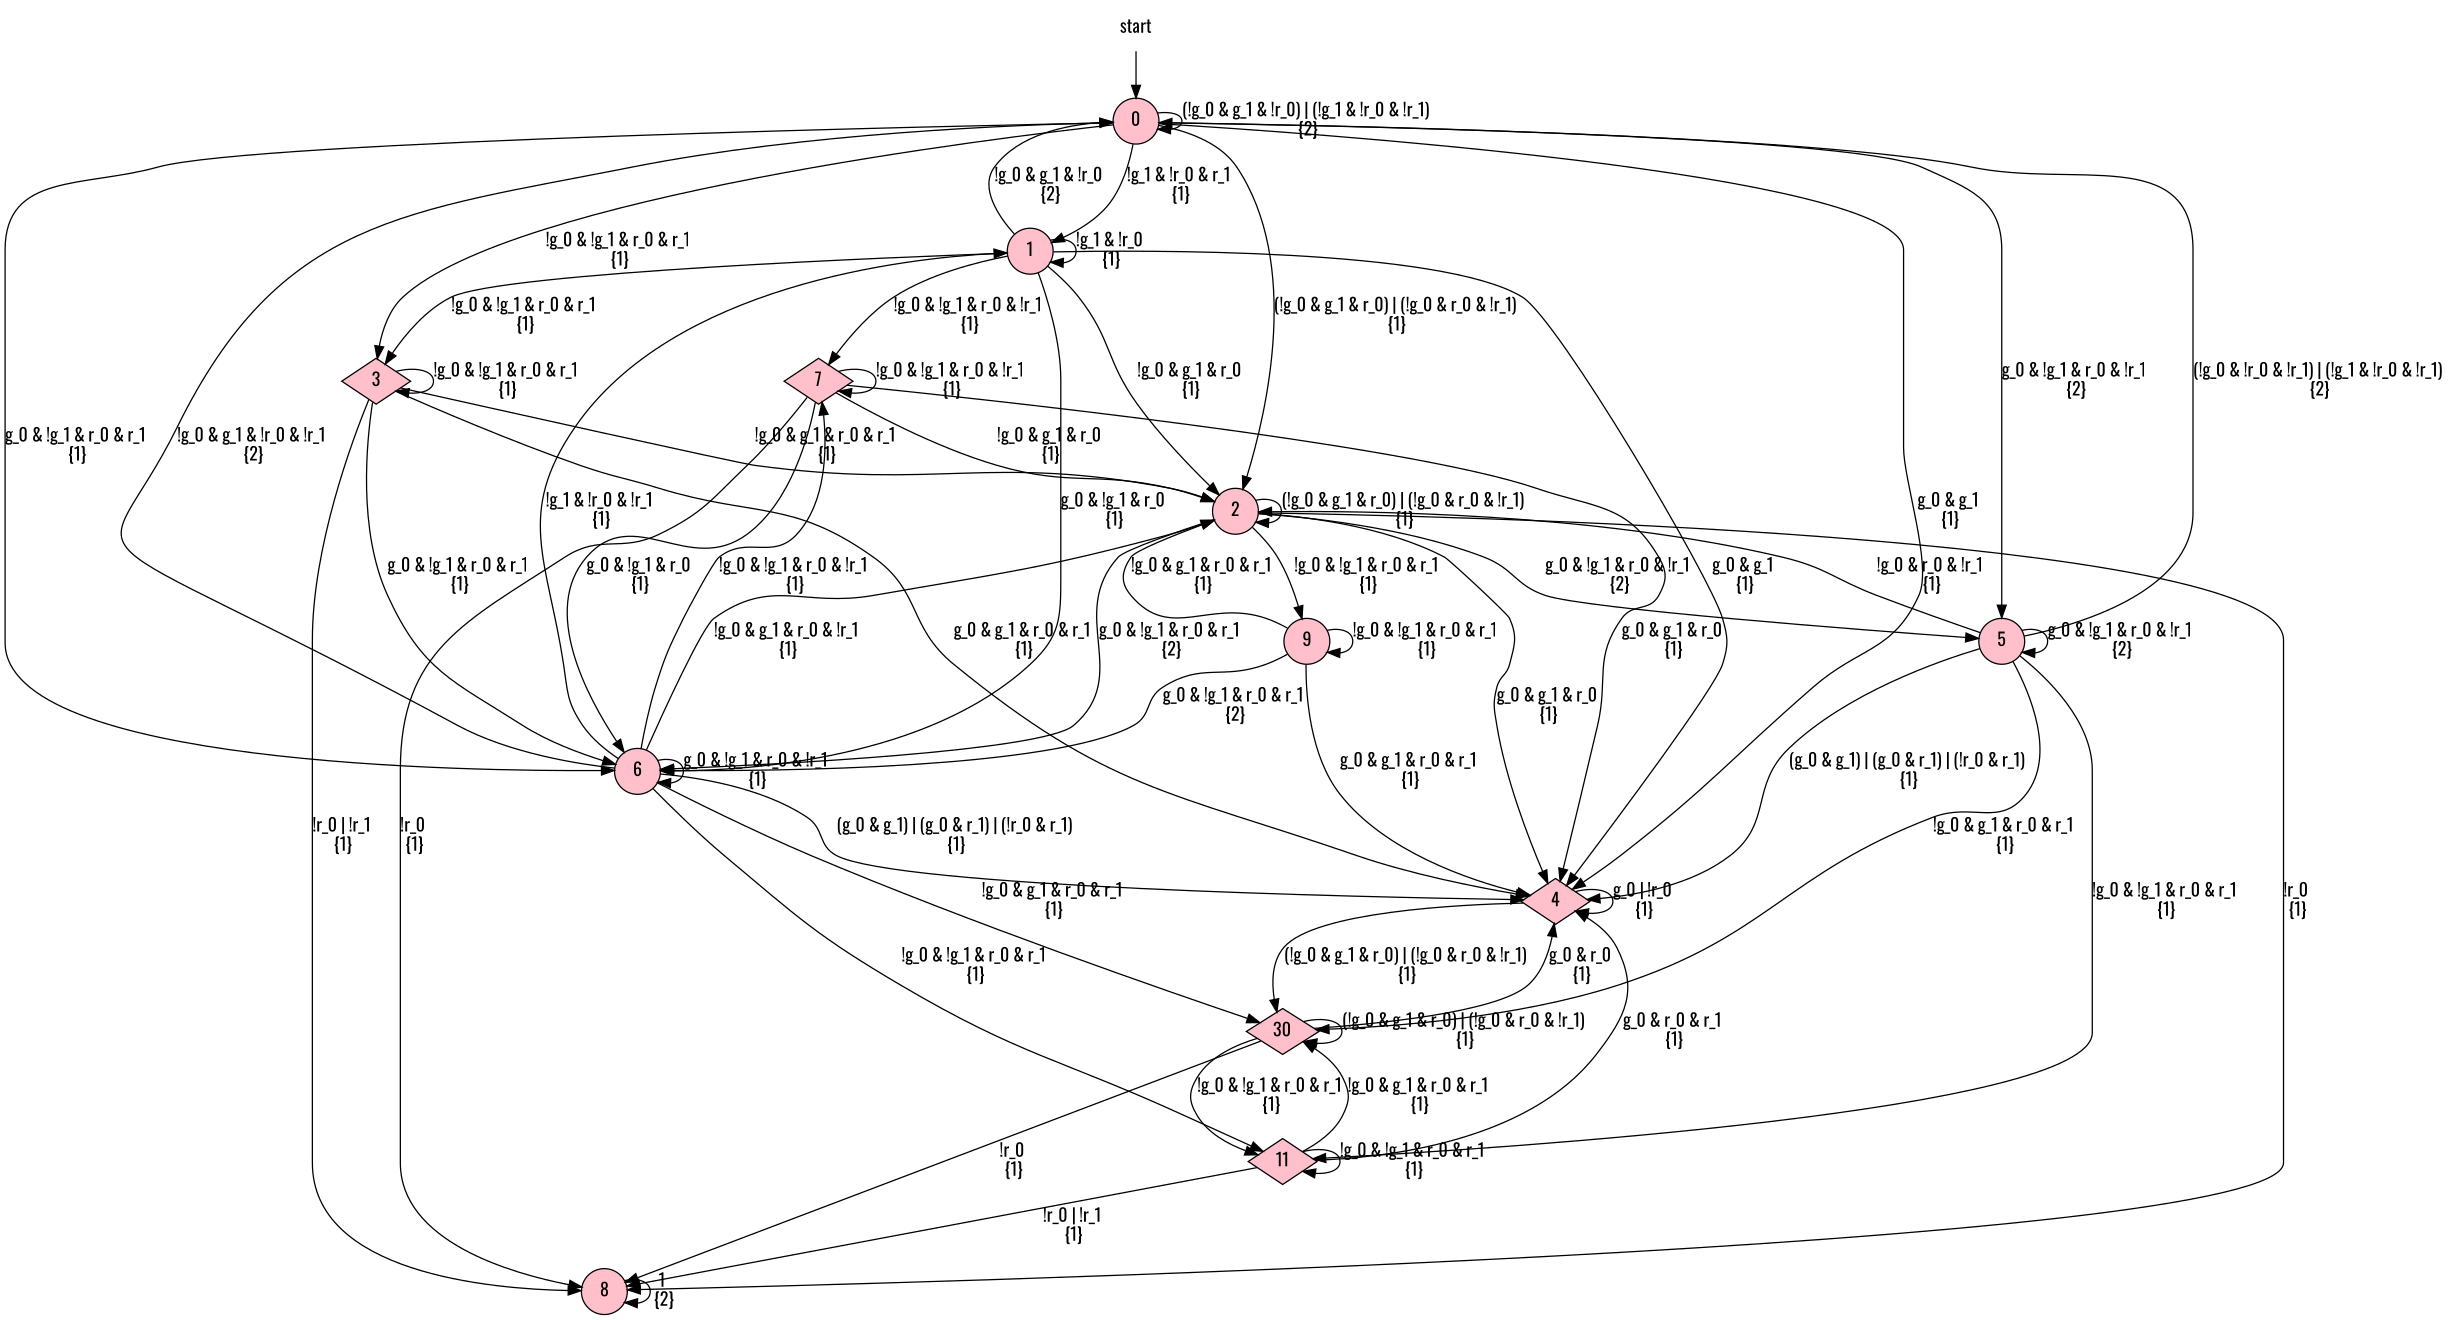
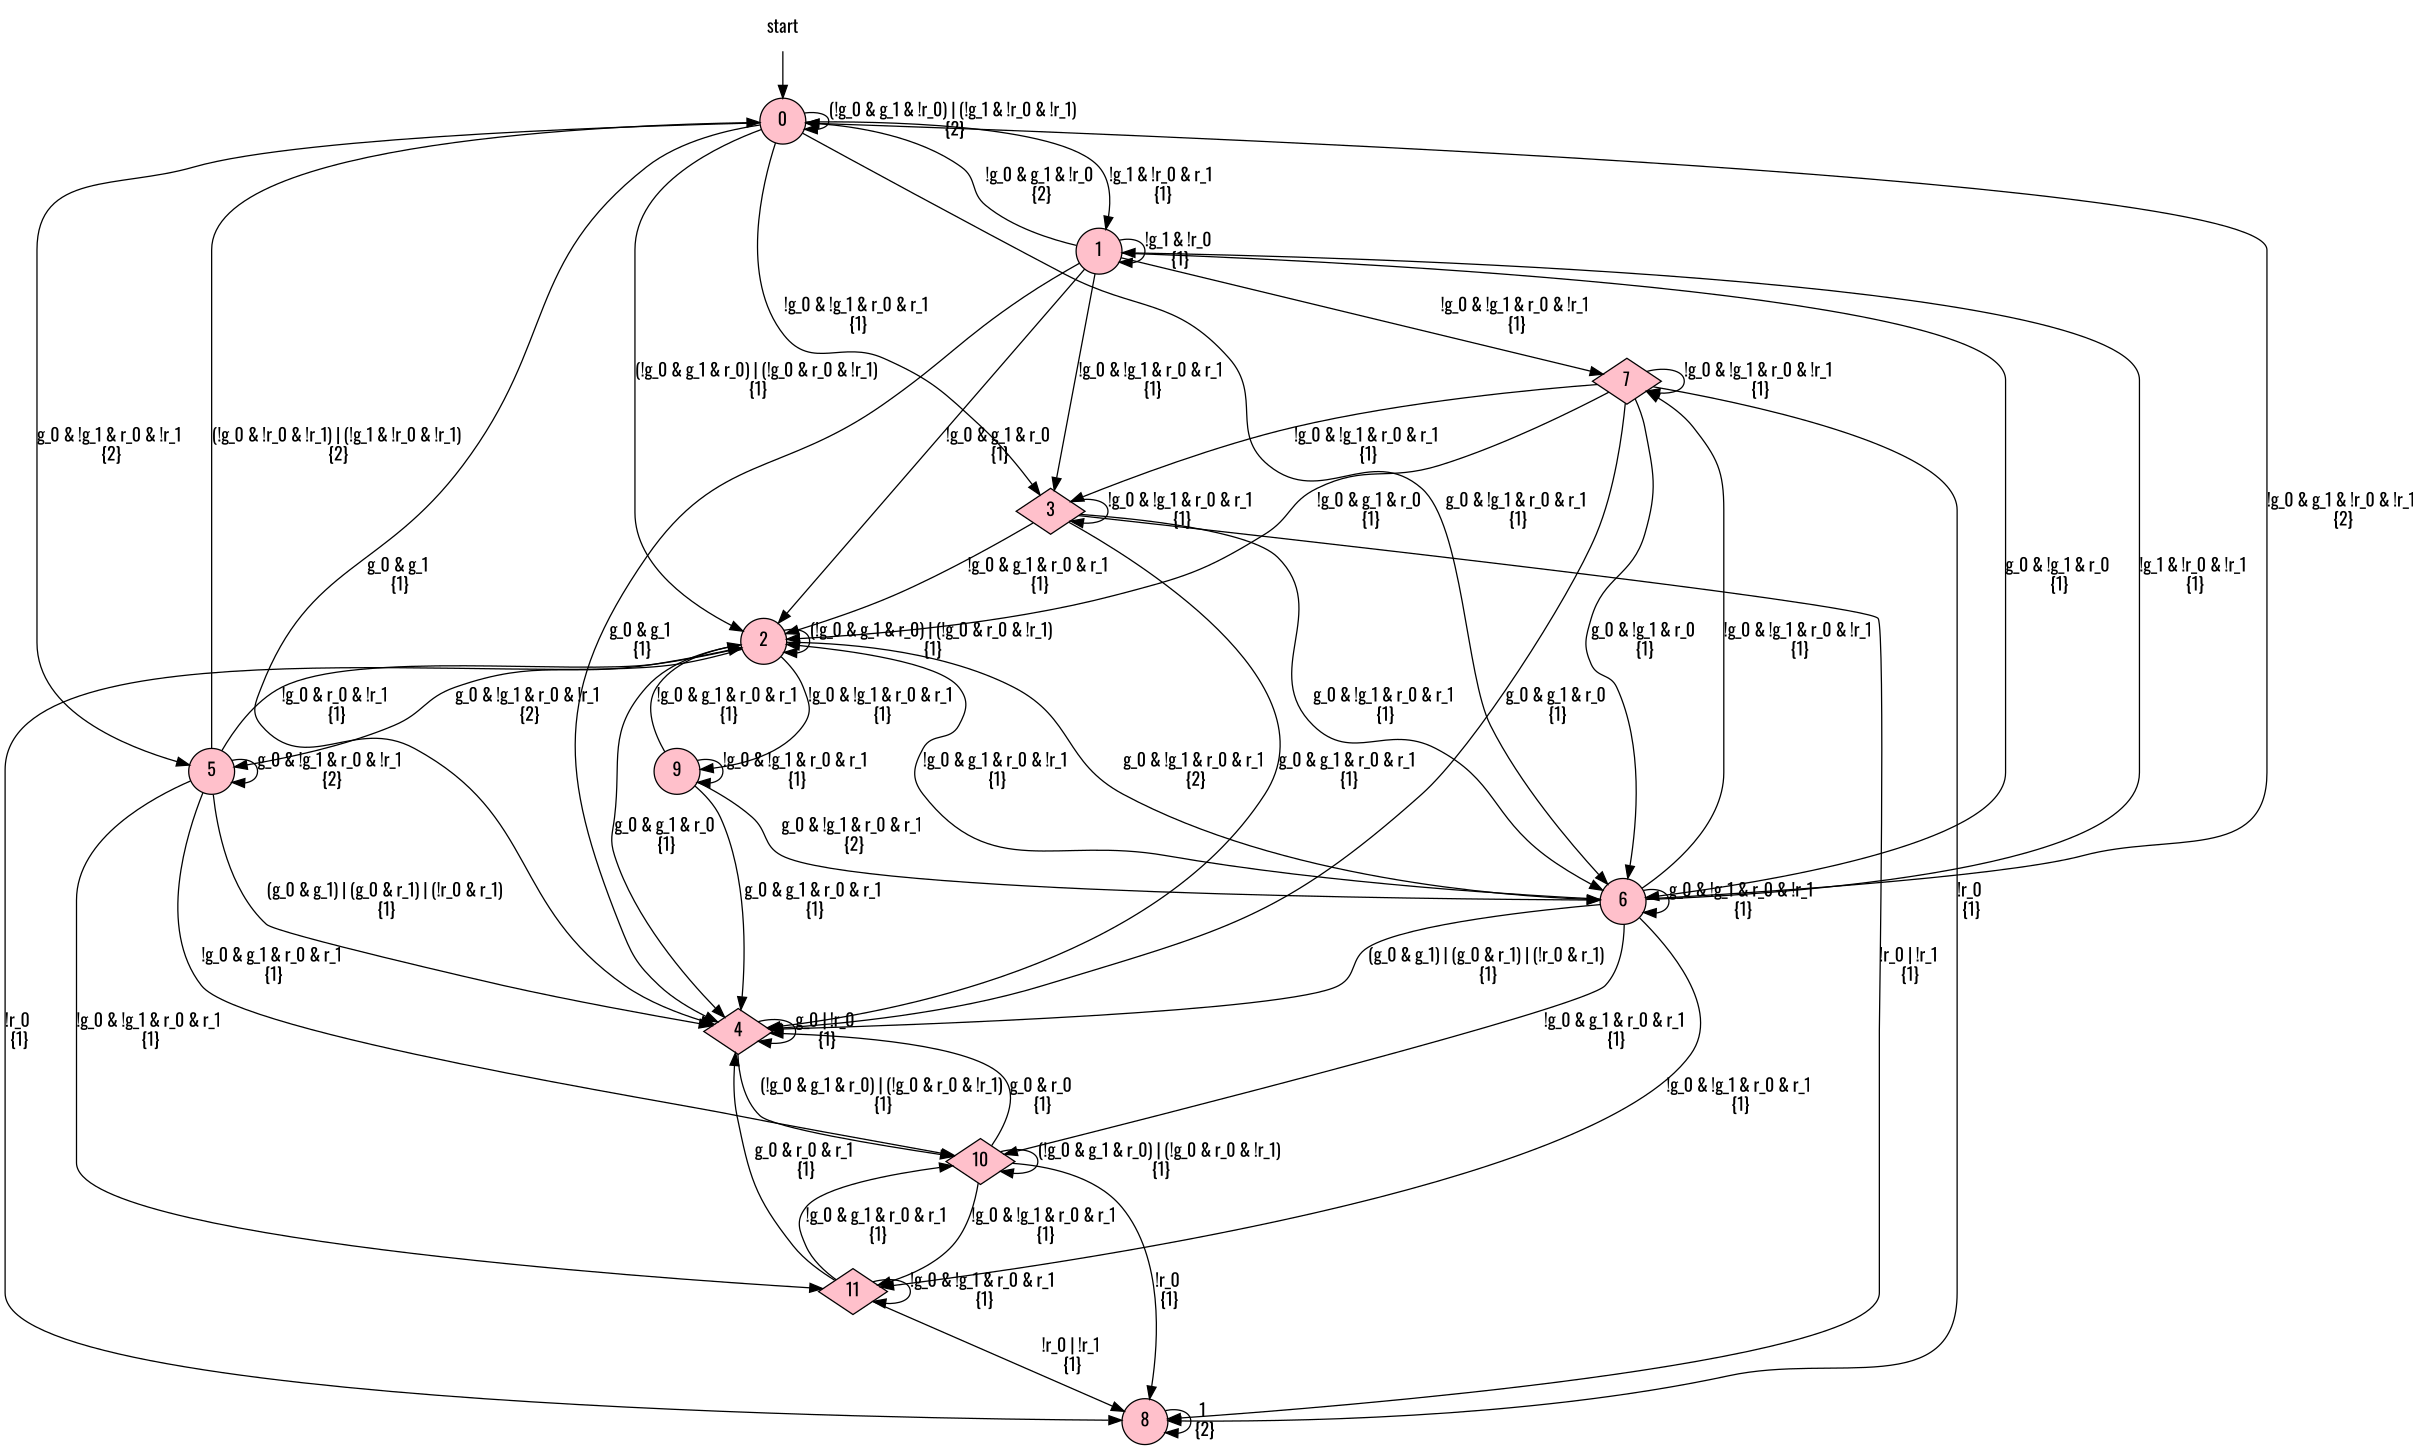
  digraph {
    fontname=Oswald
    node [fontname=Oswald shape=circle fillcolor=pink peripheries=1 style=filled]
    edge [fontname=Oswald]
    start [shape=none fillcolor="" peripheries="" style=""]
    0
    1
    2
    3 [shape=diamond]
    4 [shape=diamond]
    5
    6
    7 [shape=diamond]
    8
    9
-   10 [shape=diamond label=30]
+   10 [shape=diamond]
    11 [shape=diamond]
    start -> 0
    0 -> 0 [label="(!g_0 & g_1 & !r_0) | (!g_1 & !r_0 & !r_1)\n {2}"]
    0 -> 1 [label="!g_1 & !r_0 & r_1\n {1}"]
    0 -> 2 [label="(!g_0 & g_1 & r_0) | (!g_0 & r_0 & !r_1)\n {1}"]
    0 -> 3 [label="!g_0 & !g_1 & r_0 & r_1\n {1}"]
    0 -> 4 [label="g_0 & g_1\n {1}"]
    0 -> 5 [label="g_0 & !g_1 & r_0 & !r_1\n {2}"]
    0 -> 6 [label="g_0 & !g_1 & r_0 & r_1\n {1}"]
    1 -> 0 [label="!g_0 & g_1 & !r_0\n {2}"]
    1 -> 1 [label="!g_1 & !r_0\n {1}"]
    1 -> 2 [label="!g_0 & g_1 & r_0\n {1}"]
    1 -> 3 [label="!g_0 & !g_1 & r_0 & r_1\n {1}"]
    1 -> 4 [label="g_0 & g_1\n {1}"]
    1 -> 6 [label="g_0 & !g_1 & r_0\n {1}"]
    1 -> 7 [label="!g_0 & !g_1 & r_0 & !r_1\n {1}"]
    2 -> 2 [label="(!g_0 & g_1 & r_0) | (!g_0 & r_0 & !r_1)\n {1}"]
    2 -> 4 [label="g_0 & g_1 & r_0\n {1}"]
    2 -> 5 [label="g_0 & !g_1 & r_0 & !r_1\n {2}"]
    2 -> 6 [label="g_0 & !g_1 & r_0 & r_1\n {2}"]
    2 -> 8 [label="!r_0\n {1}"]
    2 -> 9 [label="!g_0 & !g_1 & r_0 & r_1\n {1}"]
    3 -> 2 [label="!g_0 & g_1 & r_0 & r_1\n {1}"]
    3 -> 3 [label="!g_0 & !g_1 & r_0 & r_1\n {1}"]
    3 -> 4 [label="g_0 & g_1 & r_0 & r_1\n {1}"]
    3 -> 6 [label="g_0 & !g_1 & r_0 & r_1\n {1}"]
    3 -> 8 [label="!r_0 | !r_1\n {1}"]
    4 -> 4 [label="g_0 | !r_0\n {1}"]
    4 -> 10 [label="(!g_0 & g_1 & r_0) | (!g_0 & r_0 & !r_1)\n {1}"]
    5 -> 0 [label="(!g_0 & !r_0 & !r_1) | (!g_1 & !r_0 & !r_1)\n {2}"]
    5 -> 2 [label="!g_0 & r_0 & !r_1\n {1}"]
    5 -> 4 [label="(g_0 & g_1) | (g_0 & r_1) | (!r_0 & r_1)\n {1}"]
    5 -> 5 [label="g_0 & !g_1 & r_0 & !r_1\n {2}"]
    5 -> 10 [label="!g_0 & g_1 & r_0 & r_1\n {1}"]
    5 -> 11 [label="!g_0 & !g_1 & r_0 & r_1\n {1}"]
    6 -> 0 [label="!g_0 & g_1 & !r_0 & !r_1\n {2}"]
    6 -> 1 [label="!g_1 & !r_0 & !r_1\n {1}"]
    6 -> 2 [label="!g_0 & g_1 & r_0 & !r_1\n {1}"]
    6 -> 4 [label="(g_0 & g_1) | (g_0 & r_1) | (!r_0 & r_1)\n {1}"]
    6 -> 6 [label="g_0 & !g_1 & r_0 & !r_1\n {1}"]
    6 -> 7 [label="!g_0 & !g_1 & r_0 & !r_1\n {1}"]
    6 -> 10 [label="!g_0 & g_1 & r_0 & r_1\n {1}"]
    6 -> 11 [label="!g_0 & !g_1 & r_0 & r_1\n {1}"]
    7 -> 2 [label="!g_0 & g_1 & r_0\n {1}"]
+   7 -> 3 [label="!g_0 & !g_1 & r_0 & r_1\n {1}"]
    7 -> 4 [label="g_0 & g_1 & r_0\n {1}"]
    7 -> 6 [label="g_0 & !g_1 & r_0\n {1}"]
    7 -> 7 [label="!g_0 & !g_1 & r_0 & !r_1\n {1}"]
    7 -> 8 [label="!r_0\n {1}"]
    8 -> 8 [label="1\n {2}"]
    9 -> 2 [label="!g_0 & g_1 & r_0 & r_1\n {1}"]
    9 -> 4 [label="g_0 & g_1 & r_0 & r_1\n {1}"]
    9 -> 6 [label="g_0 & !g_1 & r_0 & r_1\n {2}"]
    9 -> 9 [label="!g_0 & !g_1 & r_0 & r_1\n {1}"]
    10 -> 4 [label="g_0 & r_0\n {1}"]
    10 -> 8 [label="!r_0\n {1}"]
    10 -> 10 [label="(!g_0 & g_1 & r_0) | (!g_0 & r_0 & !r_1)\n {1}"]
    10 -> 11 [label="!g_0 & !g_1 & r_0 & r_1\n {1}"]
    11 -> 4 [label="g_0 & r_0 & r_1\n {1}"]
    11 -> 8 [label="!r_0 | !r_1\n {1}"]
    11 -> 10 [label="!g_0 & g_1 & r_0 & r_1\n {1}"]
    11 -> 11 [label="!g_0 & !g_1 & r_0 & r_1\n {1}"]
  }
